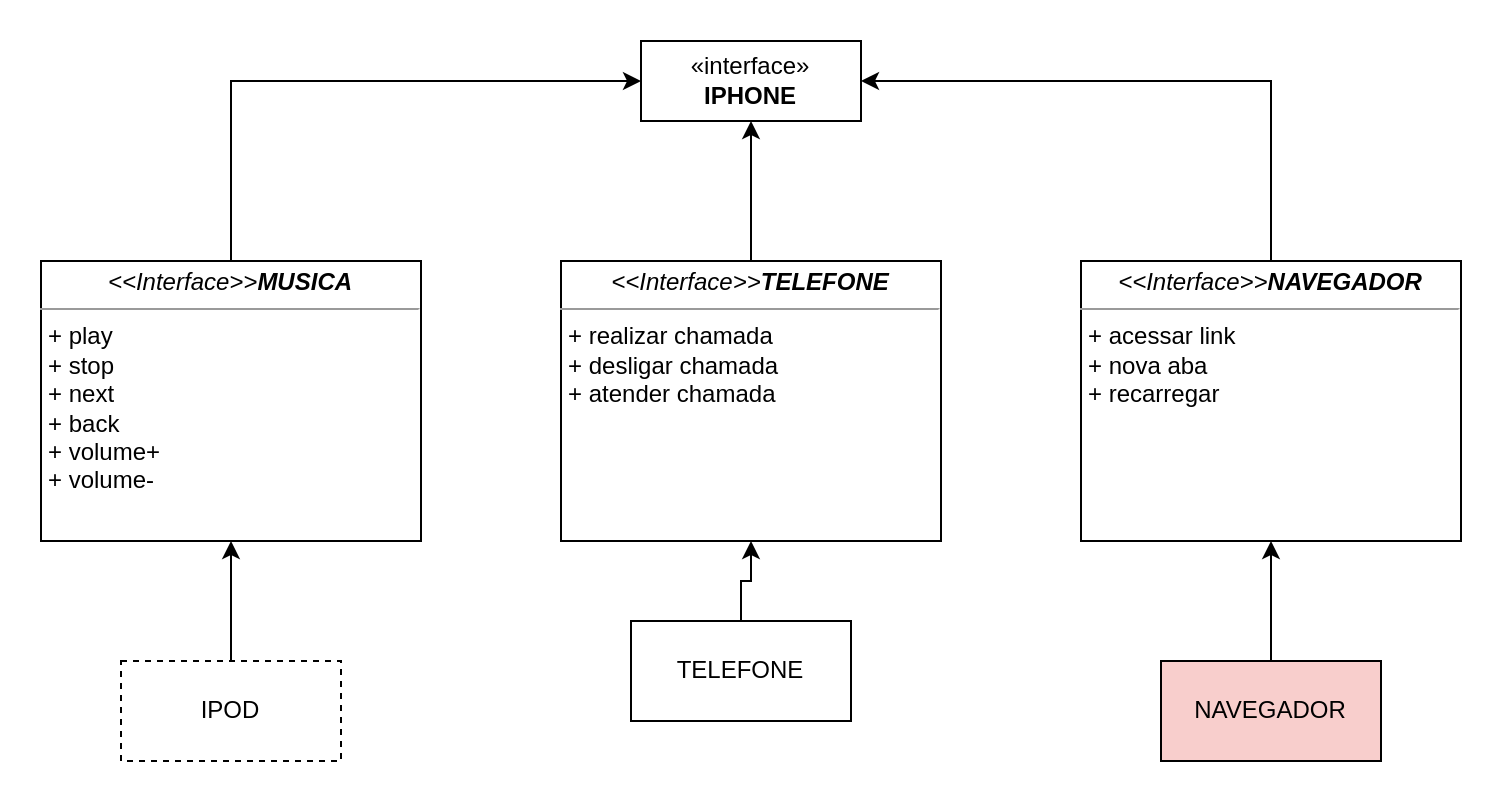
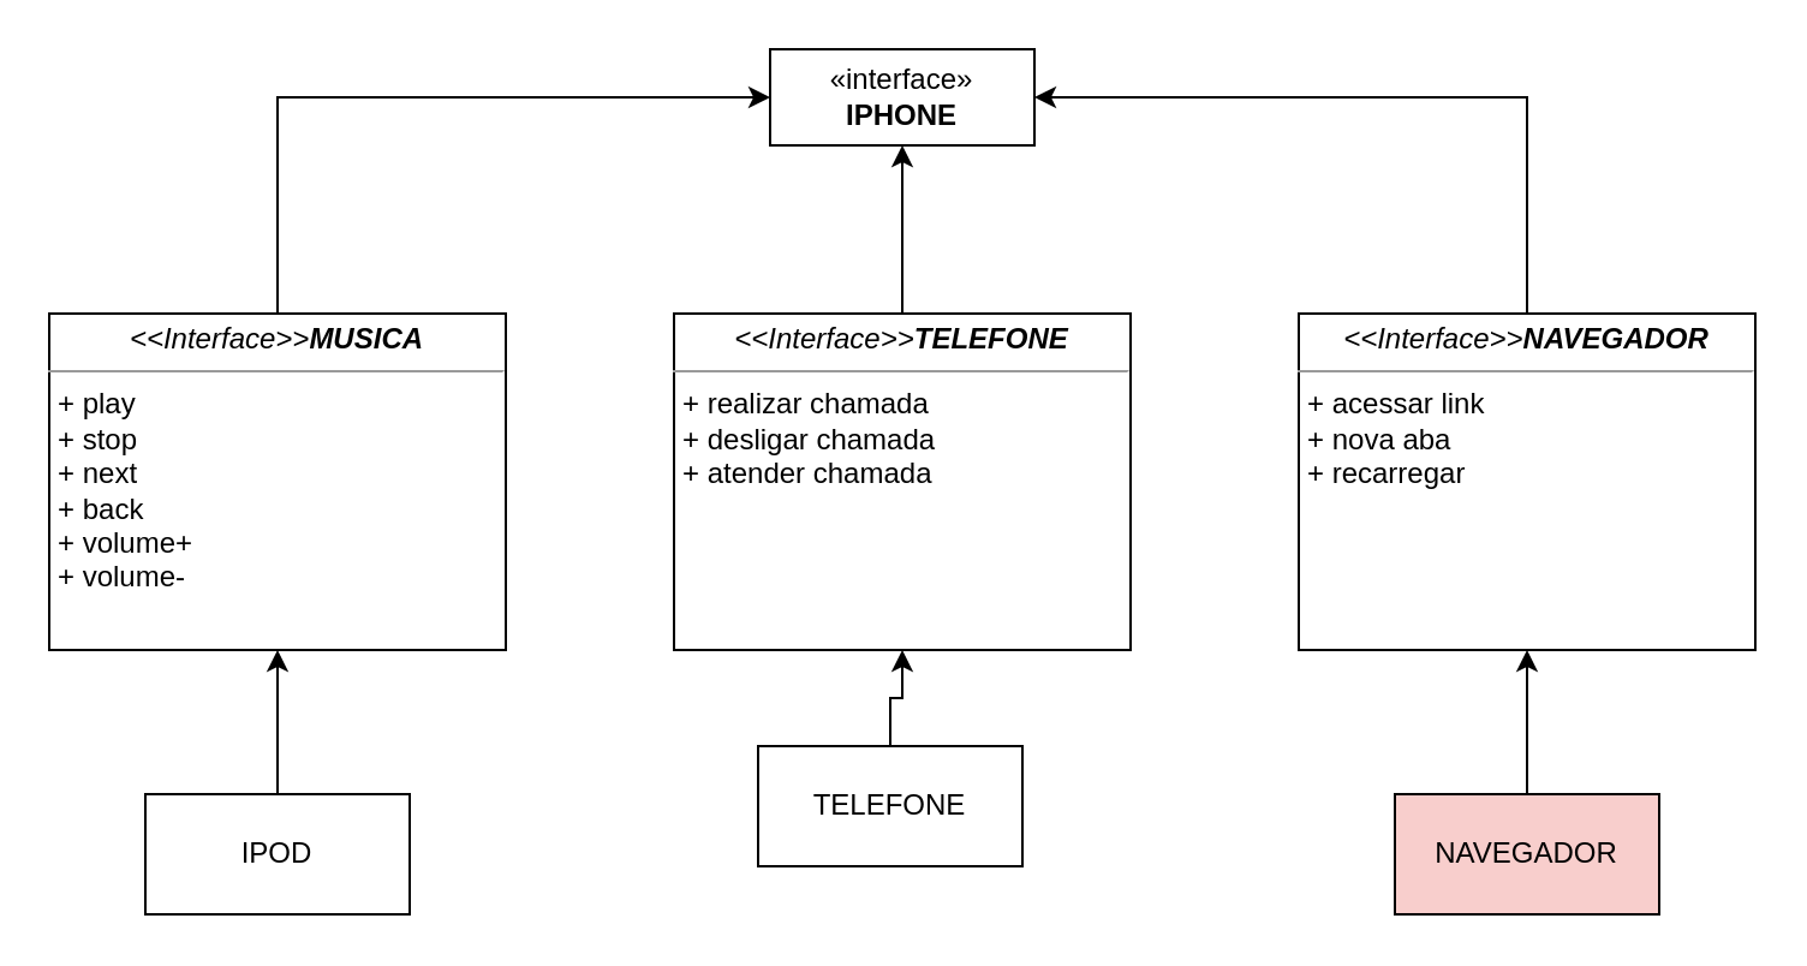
  <mxCell id="0" />
  <mxCell id="1" parent="0" />
  <mxCell id="2" style="edgeStyle=orthogonalEdgeStyle;rounded=0;orthogonalLoop=1;jettySize=auto;html=1;entryX=0.5;entryY=1;entryDx=0;entryDy=0;" edge="1" parent="1" source="3" target="5"><mxGeometry relative="1" as="geometry" /></mxCell>
- <mxCell id="3" value="IPOD" style="html=1;whiteSpace=wrap;dashed=1;" vertex="1" parent="1"><mxGeometry x="60" y="330" width="110" height="50" as="geometry" /></mxCell>
+ <mxCell id="3" value="IPOD" style="html=1;whiteSpace=wrap;" vertex="1" parent="1"><mxGeometry x="60" y="330" width="110" height="50" as="geometry" /></mxCell>
  <mxCell id="4" style="edgeStyle=orthogonalEdgeStyle;rounded=0;orthogonalLoop=1;jettySize=auto;html=1;entryX=0;entryY=0.5;entryDx=0;entryDy=0;exitX=0.5;exitY=0;exitDx=0;exitDy=0;" edge="1" parent="1" source="5" target="14"><mxGeometry relative="1" as="geometry" /></mxCell>
  <mxCell id="5" value="&lt;p style=&quot;margin:0px;margin-top:4px;text-align:center;&quot;&gt;&lt;i&gt;&amp;lt;&amp;lt;Interface&amp;gt;&amp;gt;&lt;b&gt;MUSICA&lt;/b&gt;&lt;/i&gt;&lt;/p&gt;&lt;hr size=&quot;1&quot;&gt;&lt;p style=&quot;margin:0px;margin-left:4px;&quot;&gt;+ play&lt;br&gt;+ stop&lt;/p&gt;&lt;p style=&quot;margin:0px;margin-left:4px;&quot;&gt;+ next&lt;/p&gt;&lt;p style=&quot;margin:0px;margin-left:4px;&quot;&gt;+ back&lt;/p&gt;&lt;p style=&quot;margin:0px;margin-left:4px;&quot;&gt;+ volume+&lt;/p&gt;&lt;p style=&quot;margin:0px;margin-left:4px;&quot;&gt;+ volume-&lt;/p&gt;" style="verticalAlign=top;align=left;overflow=fill;fontSize=12;fontFamily=Helvetica;html=1;whiteSpace=wrap;" vertex="1" parent="1"><mxGeometry x="20" y="130" width="190" height="140" as="geometry" /></mxCell>
  <mxCell id="6" style="edgeStyle=orthogonalEdgeStyle;rounded=0;orthogonalLoop=1;jettySize=auto;html=1;entryX=0.5;entryY=1;entryDx=0;entryDy=0;" edge="1" parent="1" source="7" target="14"><mxGeometry relative="1" as="geometry" /></mxCell>
  <mxCell id="7" value="&lt;p style=&quot;margin:0px;margin-top:4px;text-align:center;&quot;&gt;&lt;i&gt;&amp;lt;&amp;lt;Interface&amp;gt;&amp;gt;&lt;b&gt;TELEFONE&lt;/b&gt;&lt;/i&gt;&lt;/p&gt;&lt;hr size=&quot;1&quot;&gt;&lt;p style=&quot;margin:0px;margin-left:4px;&quot;&gt;+ realizar chamada&lt;br&gt;+ desligar chamada&lt;/p&gt;&lt;p style=&quot;margin:0px;margin-left:4px;&quot;&gt;+ atender chamada&lt;/p&gt;" style="verticalAlign=top;align=left;overflow=fill;fontSize=12;fontFamily=Helvetica;html=1;whiteSpace=wrap;" vertex="1" parent="1"><mxGeometry x="280" y="130" width="190" height="140" as="geometry" /></mxCell>
  <mxCell id="8" style="edgeStyle=orthogonalEdgeStyle;rounded=0;orthogonalLoop=1;jettySize=auto;html=1;entryX=1;entryY=0.5;entryDx=0;entryDy=0;exitX=0.5;exitY=0;exitDx=0;exitDy=0;" edge="1" parent="1" source="9" target="14"><mxGeometry relative="1" as="geometry" /></mxCell>
  <mxCell id="9" value="&lt;p style=&quot;margin:0px;margin-top:4px;text-align:center;&quot;&gt;&lt;i&gt;&amp;lt;&amp;lt;Interface&amp;gt;&amp;gt;&lt;b&gt;NAVEGADOR&lt;/b&gt;&lt;/i&gt;&lt;/p&gt;&lt;hr size=&quot;1&quot;&gt;&lt;p style=&quot;margin:0px;margin-left:4px;&quot;&gt;+ acessar link&lt;br&gt;+ nova aba&lt;/p&gt;&lt;p style=&quot;margin:0px;margin-left:4px;&quot;&gt;+ recarregar&lt;/p&gt;" style="verticalAlign=top;align=left;overflow=fill;fontSize=12;fontFamily=Helvetica;html=1;whiteSpace=wrap;" vertex="1" parent="1"><mxGeometry x="540" y="130" width="190" height="140" as="geometry" /></mxCell>
  <mxCell id="10" style="edgeStyle=orthogonalEdgeStyle;rounded=0;orthogonalLoop=1;jettySize=auto;html=1;entryX=0.5;entryY=1;entryDx=0;entryDy=0;" edge="1" parent="1" source="11" target="7"><mxGeometry relative="1" as="geometry" /></mxCell>
  <mxCell id="11" value="TELEFONE" style="html=1;whiteSpace=wrap;" vertex="1" parent="1"><mxGeometry x="315" y="310" width="110" height="50" as="geometry" /></mxCell>
  <mxCell id="12" style="edgeStyle=orthogonalEdgeStyle;rounded=0;orthogonalLoop=1;jettySize=auto;html=1;entryX=0.5;entryY=1;entryDx=0;entryDy=0;" edge="1" parent="1" source="13" target="9"><mxGeometry relative="1" as="geometry" /></mxCell>
  <mxCell id="13" value="NAVEGADOR" style="html=1;whiteSpace=wrap;fillColor=#f8cecc;" vertex="1" parent="1"><mxGeometry x="580" y="330" width="110" height="50" as="geometry" /></mxCell>
  <mxCell id="14" value="«interface»&lt;br&gt;&lt;b&gt;IPHONE&lt;/b&gt;" style="html=1;whiteSpace=wrap;" vertex="1" parent="1"><mxGeometry x="320" y="20" width="110" height="40" as="geometry" /></mxCell>
